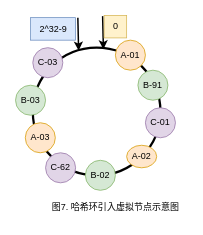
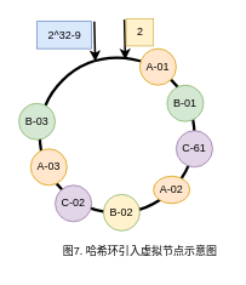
  <mxCell id="0" />
  <mxCell id="1" parent="0" />
  <mxCell id="2" value="" style="ellipse;whiteSpace=wrap;html=1;aspect=fixed;strokeWidth=3;" parent="1" vertex="1"><mxGeometry x="43" y="63" width="170" height="170" as="geometry" /></mxCell>
  <mxCell id="3" value="" style="endArrow=classic;html=1;rounded=0;entryX=0.712;entryY=0.024;entryDx=0;entryDy=0;entryPerimeter=0;strokeWidth=2;" parent="1" edge="1"><mxGeometry width="50" height="50" relative="1" as="geometry"><mxPoint x="136" y="21" as="sourcePoint" /><mxPoint x="137.04" y="65.08" as="targetPoint" /></mxGeometry></mxCell>
  <mxCell id="4" value="" style="endArrow=classic;html=1;rounded=0;entryX=0.712;entryY=0.024;entryDx=0;entryDy=0;entryPerimeter=0;strokeWidth=2;" parent="1" edge="1"><mxGeometry width="50" height="50" relative="1" as="geometry"><mxPoint x="103" y="23" as="sourcePoint" /><mxPoint x="104" y="67" as="targetPoint" /></mxGeometry></mxCell>
- <mxCell id="5" value="0" style="text;html=1;align=center;verticalAlign=middle;resizable=0;points=[];autosize=1;strokeColor=#d6b656;fillColor=#fff2cc;" parent="1" vertex="1"><mxGeometry x="138" y="20" width="30" height="30" as="geometry" /></mxCell>
+ <mxCell id="5" value="2" style="text;html=1;align=center;verticalAlign=middle;resizable=0;points=[];autosize=1;strokeColor=#d6b656;fillColor=#fff2cc;" parent="1" vertex="1"><mxGeometry x="138" y="20" width="30" height="30" as="geometry" /></mxCell>
  <mxCell id="6" value="2^32-9" style="text;html=1;align=center;verticalAlign=middle;resizable=0;points=[];autosize=1;strokeColor=#6c8ebf;fillColor=#dae8fc;" parent="1" vertex="1"><mxGeometry x="40" y="23" width="60" height="30" as="geometry" /></mxCell>
  <mxCell id="7" value="图7. 哈希环引入虚拟节点示意图" style="text;html=1;align=center;verticalAlign=middle;resizable=0;points=[];autosize=1;strokeColor=none;fillColor=none;" parent="1" vertex="1"><mxGeometry x="58" y="261" width="190" height="30" as="geometry" /></mxCell>
  <mxCell id="8" value="A-01" style="ellipse;whiteSpace=wrap;html=1;aspect=fixed;fillColor=#ffe6cc;strokeColor=#d79b00;" parent="1" vertex="1"><mxGeometry x="153" y="53" width="40" height="40" as="geometry" /></mxCell>
- <mxCell id="9" value="B-91" style="ellipse;whiteSpace=wrap;html=1;aspect=fixed;fillColor=#d5e8d4;strokeColor=#82b366;" parent="1" vertex="1"><mxGeometry x="183" y="93" width="40" height="40" as="geometry" /></mxCell>
- <mxCell id="10" value="C-01" style="ellipse;whiteSpace=wrap;html=1;aspect=fixed;fillColor=#e1d5e7;strokeColor=#9673a6;" parent="1" vertex="1"><mxGeometry x="193" y="143" width="40" height="40" as="geometry" /></mxCell>
+ <mxCell id="9" value="B-01" style="ellipse;whiteSpace=wrap;html=1;aspect=fixed;fillColor=#d5e8d4;strokeColor=#82b366;" parent="1" vertex="1"><mxGeometry x="183" y="93" width="40" height="40" as="geometry" /></mxCell>
+ <mxCell id="10" value="C-61" style="ellipse;whiteSpace=wrap;html=1;aspect=fixed;fillColor=#e1d5e7;strokeColor=#9673a6;" parent="1" vertex="1"><mxGeometry x="193" y="143" width="40" height="40" as="geometry" /></mxCell>
  <mxCell id="11" value="A-02" style="ellipse;whiteSpace=wrap;html=1;aspect=fixed;fillColor=#ffe6cc;strokeColor=#d79b00;" vertex="1" parent="1"><mxGeometry x="168" y="193" width="40" height="30" as="geometry" /></mxCell>
- <mxCell id="12" value="B-02" style="ellipse;whiteSpace=wrap;html=1;aspect=fixed;fillColor=#d5e8d4;strokeColor=#82b366;" vertex="1" parent="1"><mxGeometry x="113" y="213" width="40" height="40" as="geometry" /></mxCell>
- <mxCell id="13" value="C-62" style="ellipse;whiteSpace=wrap;html=1;aspect=fixed;fillColor=#e1d5e7;strokeColor=#9673a6;" vertex="1" parent="1"><mxGeometry x="60" y="203" width="40" height="40" as="geometry" /></mxCell>
- <mxCell id="14" value="C-03" style="ellipse;whiteSpace=wrap;html=1;aspect=fixed;fillColor=#e1d5e7;strokeColor=#9673a6;" vertex="1" parent="1"><mxGeometry x="43" y="63" width="40" height="40" as="geometry" /></mxCell>
+ <mxCell id="12" value="B-02" style="ellipse;whiteSpace=wrap;html=1;aspect=fixed;fillColor=#fff2cc;strokeColor=#82b366;" vertex="1" parent="1"><mxGeometry x="113" y="213" width="40" height="40" as="geometry" /></mxCell>
+ <mxCell id="13" value="C-02" style="ellipse;whiteSpace=wrap;html=1;aspect=fixed;fillColor=#e1d5e7;strokeColor=#9673a6;" vertex="1" parent="1"><mxGeometry x="60" y="203" width="40" height="40" as="geometry" /></mxCell>
  <mxCell id="15" value="A-03" style="ellipse;whiteSpace=wrap;html=1;aspect=fixed;fillColor=#ffe6cc;strokeColor=#d79b00;" vertex="1" parent="1"><mxGeometry x="33" y="163" width="40" height="40" as="geometry" /></mxCell>
  <mxCell id="16" value="B-03" style="ellipse;whiteSpace=wrap;html=1;aspect=fixed;fillColor=#d5e8d4;strokeColor=#82b366;" vertex="1" parent="1"><mxGeometry x="20" y="113" width="40" height="40" as="geometry" /></mxCell>
